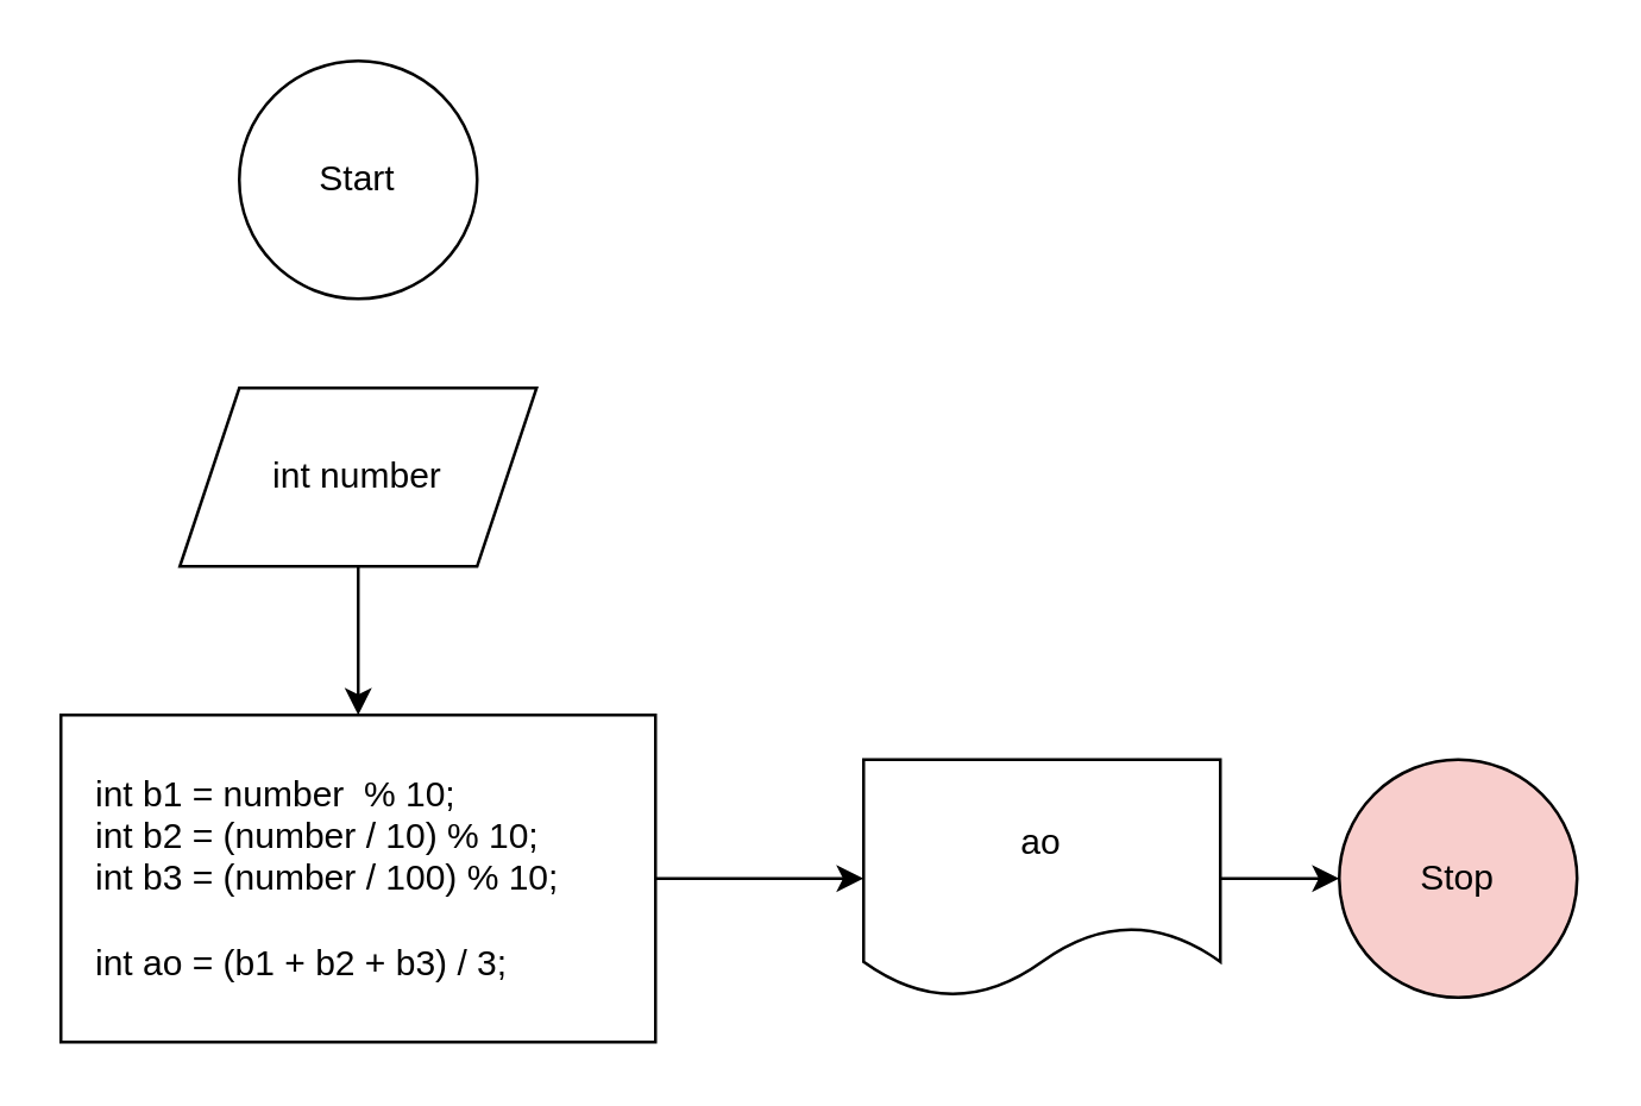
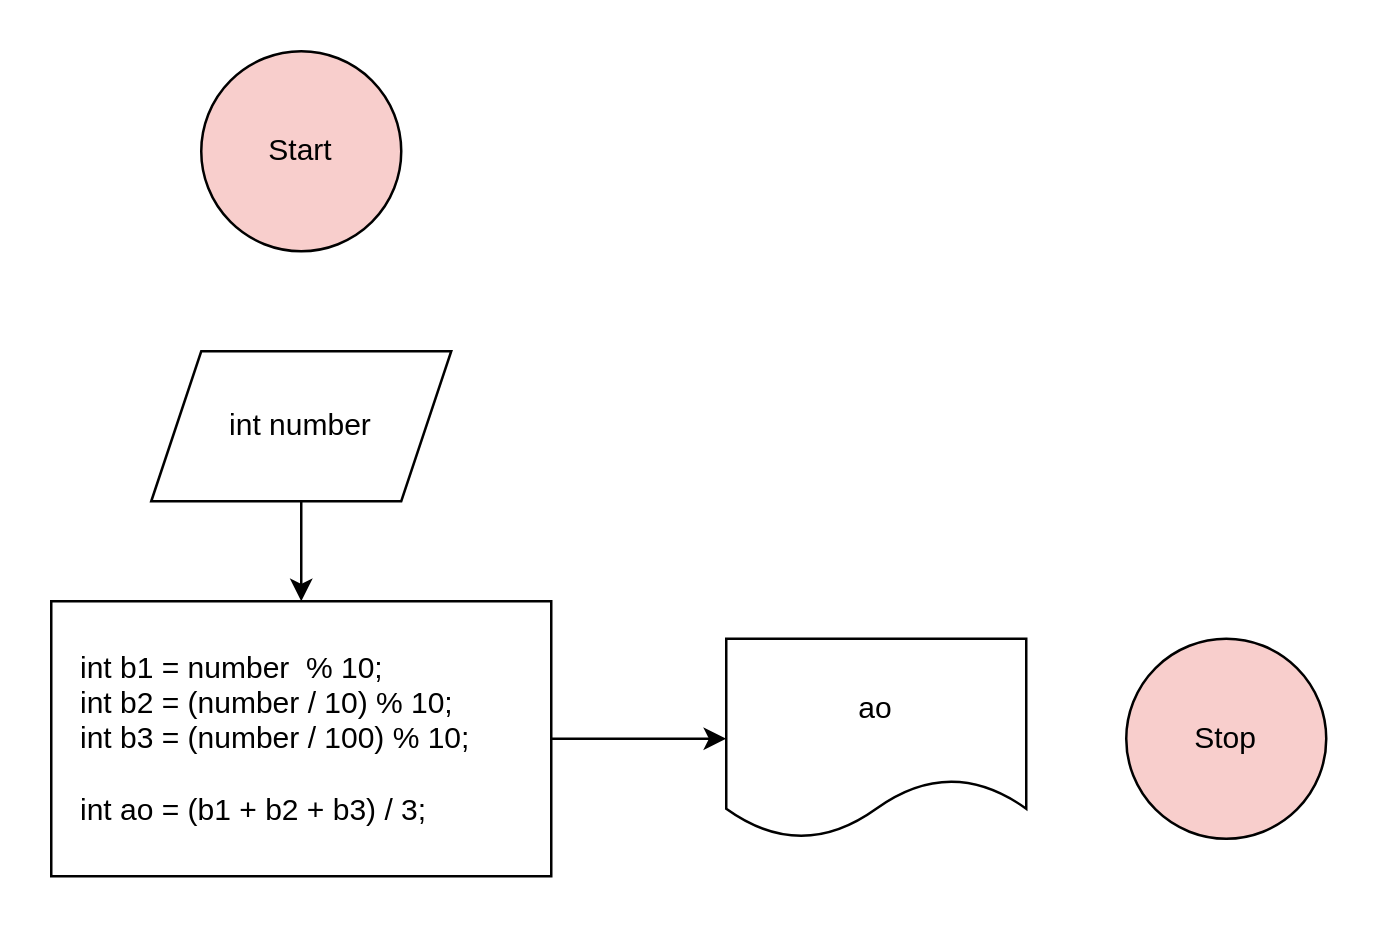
  <mxCell id="0" />
  <mxCell id="1" parent="0" />
- <mxCell id="2" value="Start&lt;br&gt;" style="ellipse;whiteSpace=wrap;html=1;" vertex="1" parent="1"><mxGeometry x="80" y="20" width="80" height="80" as="geometry" /></mxCell>
+ <mxCell id="2" value="Start&lt;br&gt;" style="ellipse;whiteSpace=wrap;html=1;fillColor=#f8cecc;" vertex="1" parent="1"><mxGeometry x="80" y="20" width="80" height="80" as="geometry" /></mxCell>
  <mxCell id="3" value="" style="edgeStyle=none;html=1;" edge="1" parent="1" source="4" target="6"><mxGeometry relative="1" as="geometry" /></mxCell>
- <mxCell id="4" value="int number" style="shape=parallelogram;perimeter=parallelogramPerimeter;whiteSpace=wrap;html=1;fixedSize=1;" vertex="1" parent="1"><mxGeometry x="60" y="130" width="120" height="60" as="geometry" /></mxCell>
+ <mxCell id="4" value="int number" style="shape=parallelogram;perimeter=parallelogramPerimeter;whiteSpace=wrap;html=1;fixedSize=1;" vertex="1" parent="1"><mxGeometry x="60" y="140" width="120" height="60" as="geometry" /></mxCell>
  <mxCell id="5" value="" style="edgeStyle=none;html=1;" edge="1" parent="1" source="6" target="8"><mxGeometry relative="1" as="geometry" /></mxCell>
  <mxCell id="6" value="&lt;div style=&quot;text-align: justify;&quot;&gt;&lt;span style=&quot;background-color: initial;&quot;&gt;&amp;nbsp; &amp;nbsp;int b1 = number&amp;nbsp; % 10;&lt;/span&gt;&lt;/div&gt;&lt;div style=&quot;text-align: justify;&quot;&gt;&lt;span style=&quot;background-color: initial;&quot;&gt;&amp;nbsp; &amp;nbsp;int b2 = (number / 10) % 10;&lt;/span&gt;&lt;/div&gt;&lt;div style=&quot;text-align: justify;&quot;&gt;&lt;span style=&quot;background-color: initial;&quot;&gt;&amp;nbsp; &amp;nbsp;int b3 = (number / 100) % 10;&lt;/span&gt;&lt;/div&gt;&lt;div style=&quot;text-align: justify;&quot;&gt;&lt;span style=&quot;background-color: initial;&quot;&gt;&lt;br&gt;&lt;/span&gt;&lt;/div&gt;&lt;div style=&quot;text-align: justify;&quot;&gt;&lt;span style=&quot;background-color: initial;&quot;&gt;&amp;nbsp; &amp;nbsp;int ao = (b1 + b2 + b3) / 3;&lt;/span&gt;&lt;/div&gt;" style="whiteSpace=wrap;html=1;align=left;" vertex="1" parent="1"><mxGeometry x="20" y="240" width="200" height="110" as="geometry" /></mxCell>
- <mxCell id="7" value="" style="edgeStyle=none;html=1;" edge="1" parent="1" source="8" target="9"><mxGeometry relative="1" as="geometry" /></mxCell>
  <mxCell id="8" value="ao" style="shape=document;whiteSpace=wrap;html=1;boundedLbl=1;" vertex="1" parent="1"><mxGeometry x="290" y="255" width="120" height="80" as="geometry" /></mxCell>
  <mxCell id="9" value="Stop" style="ellipse;whiteSpace=wrap;html=1;fillColor=#f8cecc;" vertex="1" parent="1"><mxGeometry x="450" y="255" width="80" height="80" as="geometry" /></mxCell>
